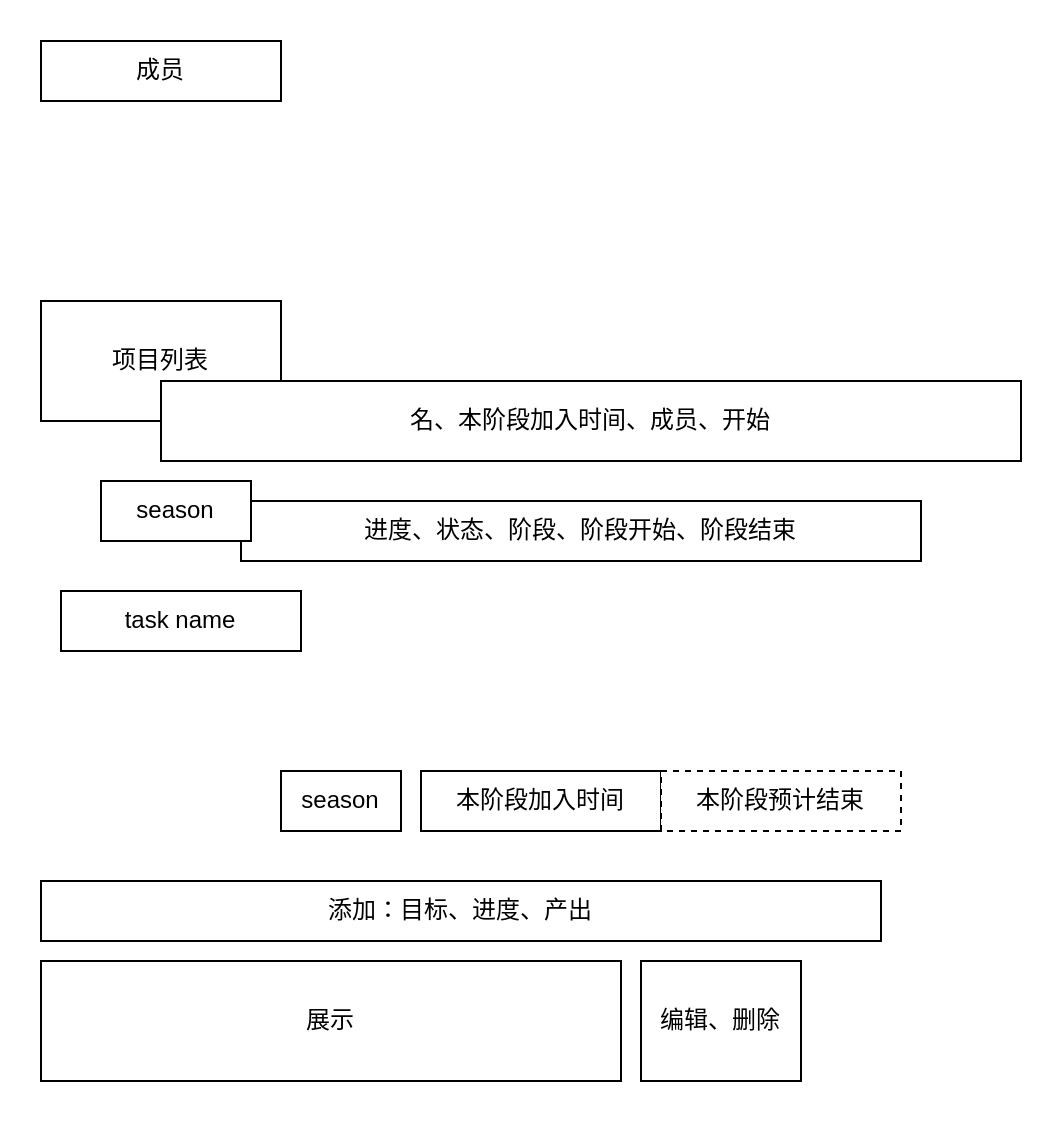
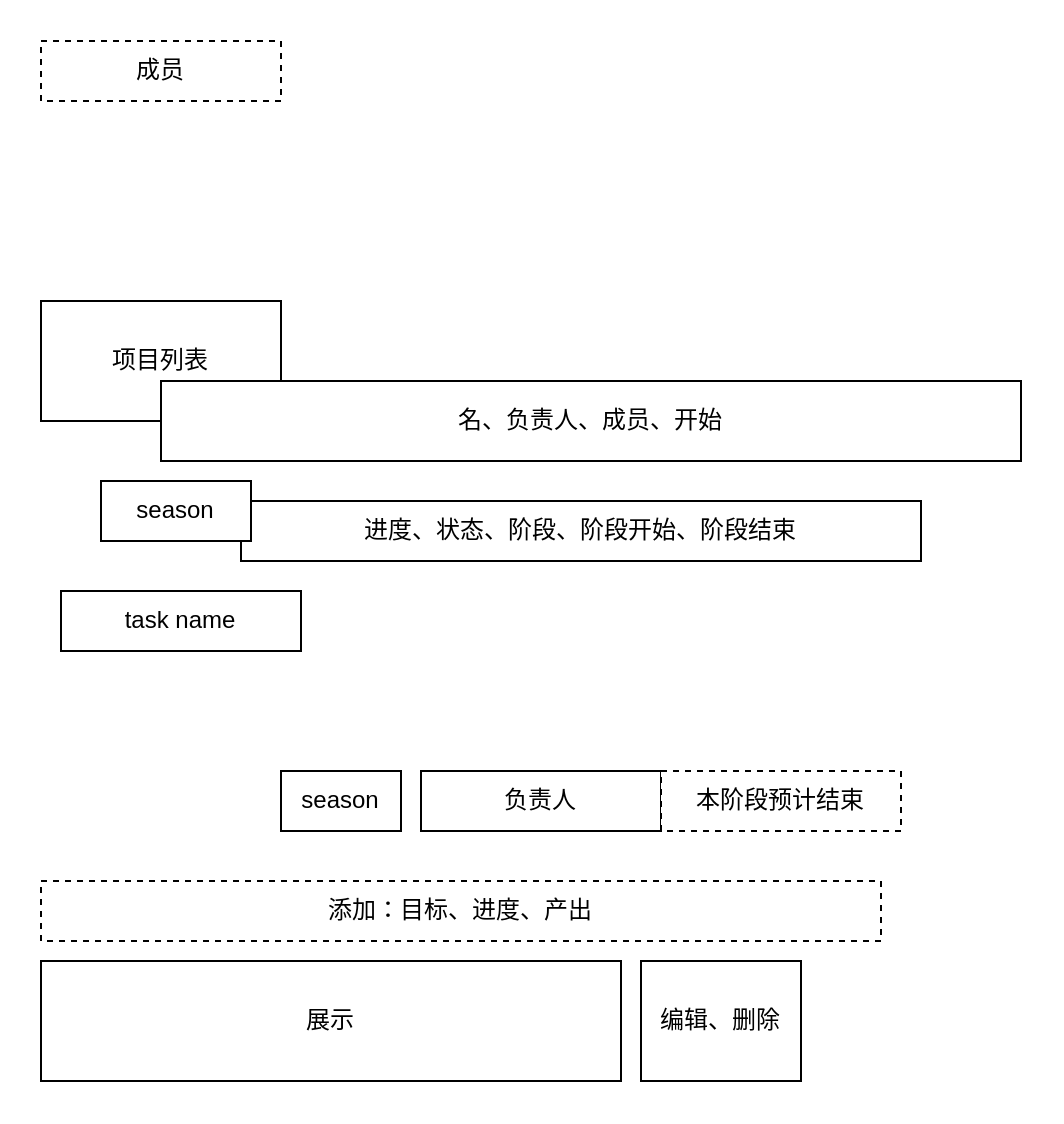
  <mxCell id="0" />
  <mxCell id="1" parent="0" />
  <mxCell id="2" value="task name" style="whiteSpace=wrap;html=1;" vertex="1" parent="1"><mxGeometry x="30" y="295" width="120" height="30" as="geometry" /></mxCell>
- <mxCell id="3" value="本阶段加入时间" style="whiteSpace=wrap;html=1;" vertex="1" parent="1"><mxGeometry x="210" y="385" width="120" height="30" as="geometry" /></mxCell>
+ <mxCell id="3" value="负责人" style="whiteSpace=wrap;html=1;" vertex="1" parent="1"><mxGeometry x="210" y="385" width="120" height="30" as="geometry" /></mxCell>
  <mxCell id="4" value="本阶段预计结束" style="whiteSpace=wrap;html=1;dashed=1;" vertex="1" parent="1"><mxGeometry x="330" y="385" width="120" height="30" as="geometry" /></mxCell>
- <mxCell id="5" value="添加：目标、进度、产出" style="whiteSpace=wrap;html=1;" vertex="1" parent="1"><mxGeometry x="20" y="440" width="420" height="30" as="geometry" /></mxCell>
+ <mxCell id="5" value="添加：目标、进度、产出" style="whiteSpace=wrap;html=1;dashed=1;" vertex="1" parent="1"><mxGeometry x="20" y="440" width="420" height="30" as="geometry" /></mxCell>
  <mxCell id="6" value="展示" style="whiteSpace=wrap;html=1;" vertex="1" parent="1"><mxGeometry x="20" y="480" width="290" height="60" as="geometry" /></mxCell>
  <mxCell id="7" value="编辑、删除" style="whiteSpace=wrap;html=1;" vertex="1" parent="1"><mxGeometry x="320" y="480" width="80" height="60" as="geometry" /></mxCell>
  <mxCell id="8" value="项目列表" style="whiteSpace=wrap;html=1;" vertex="1" parent="1"><mxGeometry x="20" y="150" width="120" height="60" as="geometry" /></mxCell>
- <mxCell id="9" value="成员" style="whiteSpace=wrap;html=1;" vertex="1" parent="1"><mxGeometry x="20" y="20" width="120" height="30" as="geometry" /></mxCell>
- <mxCell id="10" value="名、本阶段加入时间、成员、开始" style="whiteSpace=wrap;html=1;" vertex="1" parent="1"><mxGeometry x="80" y="190" width="430" height="40" as="geometry" /></mxCell>
+ <mxCell id="9" value="成员" style="whiteSpace=wrap;html=1;dashed=1;" vertex="1" parent="1"><mxGeometry x="20" y="20" width="120" height="30" as="geometry" /></mxCell>
+ <mxCell id="10" value="名、负责人、成员、开始" style="whiteSpace=wrap;html=1;" vertex="1" parent="1"><mxGeometry x="80" y="190" width="430" height="40" as="geometry" /></mxCell>
  <mxCell id="11" value="进度、状态、阶段、阶段开始、阶段结束" style="whiteSpace=wrap;html=1;" vertex="1" parent="1"><mxGeometry x="120" y="250" width="340" height="30" as="geometry" /></mxCell>
  <mxCell id="12" value="season" style="whiteSpace=wrap;html=1;" vertex="1" parent="1"><mxGeometry x="50" y="240" width="75" height="30" as="geometry" /></mxCell>
  <mxCell id="13" value="season" style="whiteSpace=wrap;html=1;" vertex="1" parent="1"><mxGeometry x="140" y="385" width="60" height="30" as="geometry" /></mxCell>
